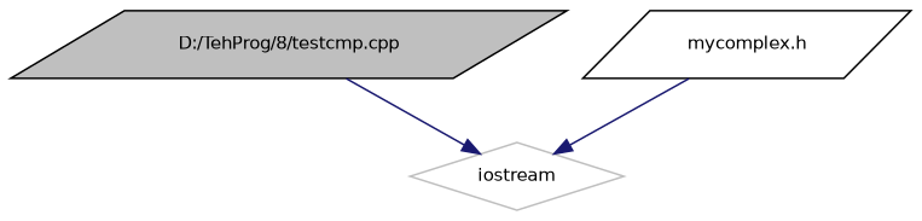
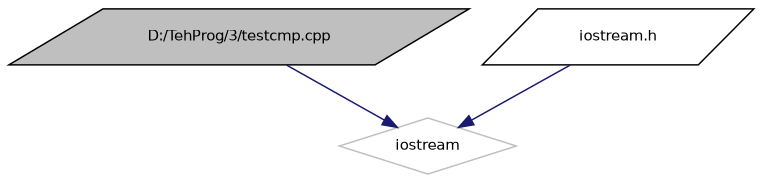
  digraph {
    node [color=black fillcolor=white fontname=Helvetica fontsize=10 shape=parallelogram style=filled]
    edge [color=midnightblue fontname=Helvetica fontsize=10 labelfontname=Helvetica labelfontsize=10 style=solid]
-   n1 [fillcolor=grey75 fontcolor=black height=0.2 label="D:/TehProg/8/testcmp.cpp" width=0.4]
+   n1 [fillcolor=grey75 fontcolor=black height=0.2 label="D:/TehProg/3/testcmp.cpp" width=0.4]
    n2 [color=grey75 height=0.2 label=iostream shape=diamond width=0.4]
-   n3 [height=0.2 label="mycomplex.h" width=0.4]
+   n3 [height=0.2 label="iostream.h" width=0.4]
    n1 -> n2
    n3 -> n2
  }
